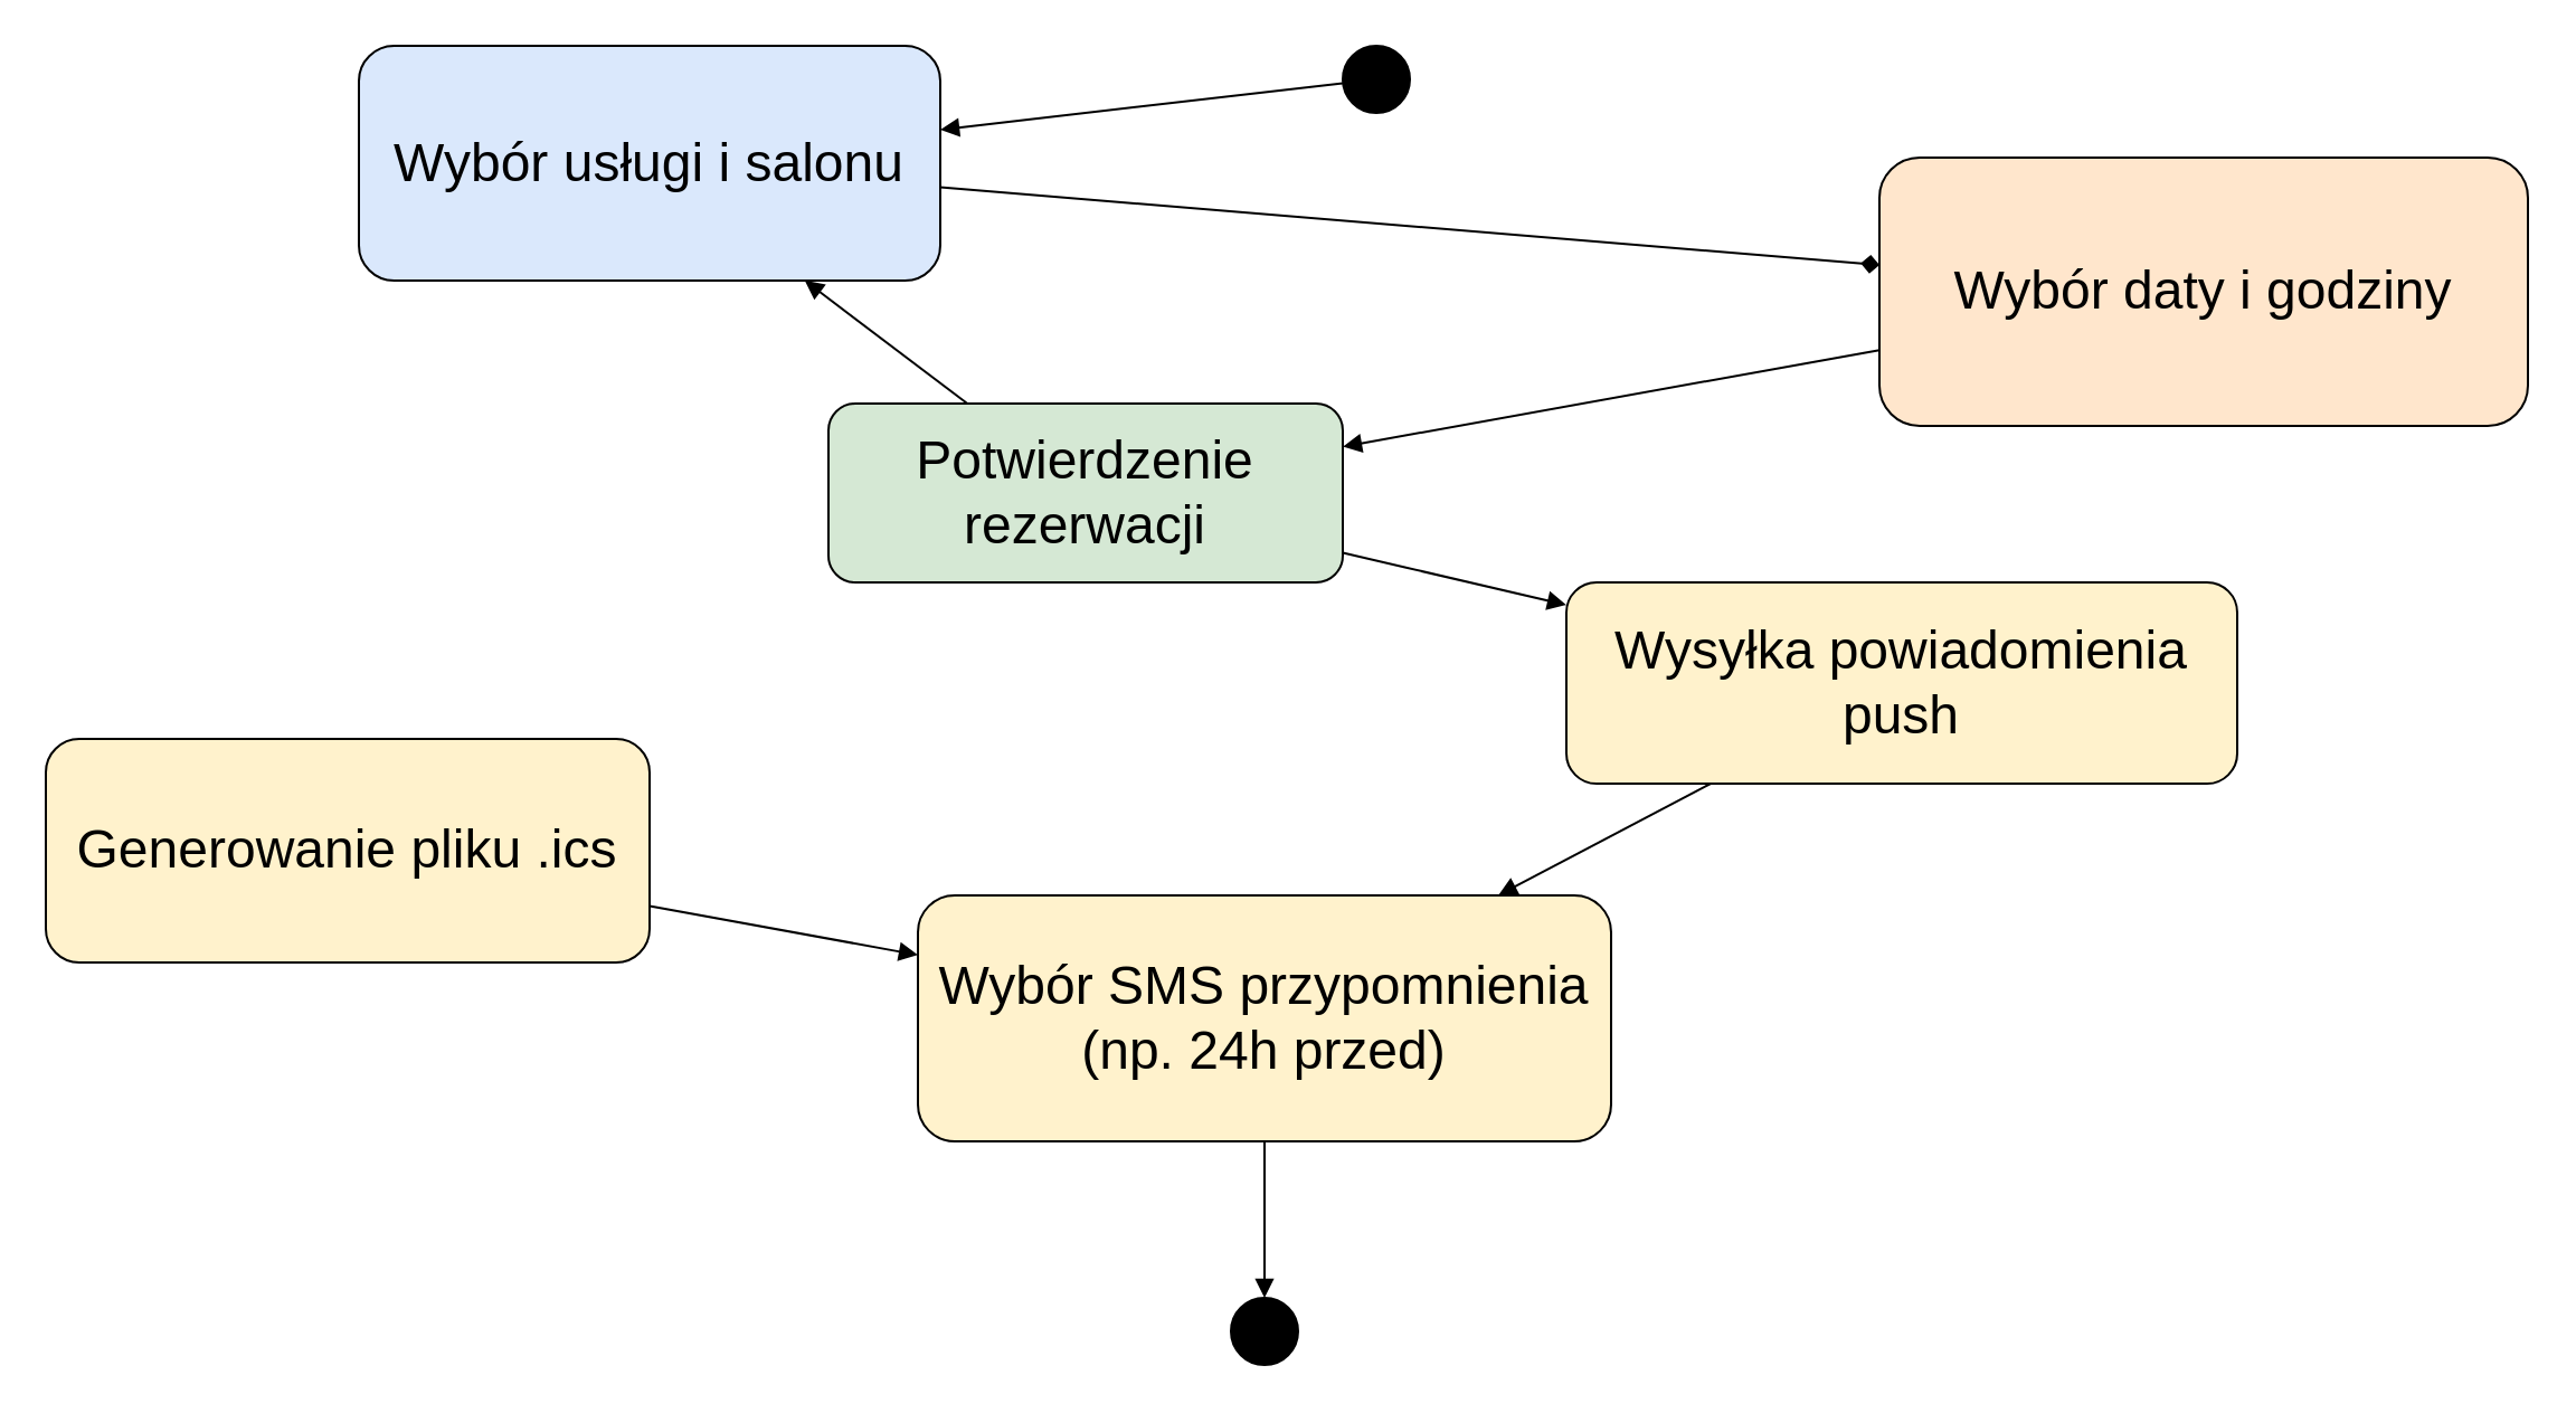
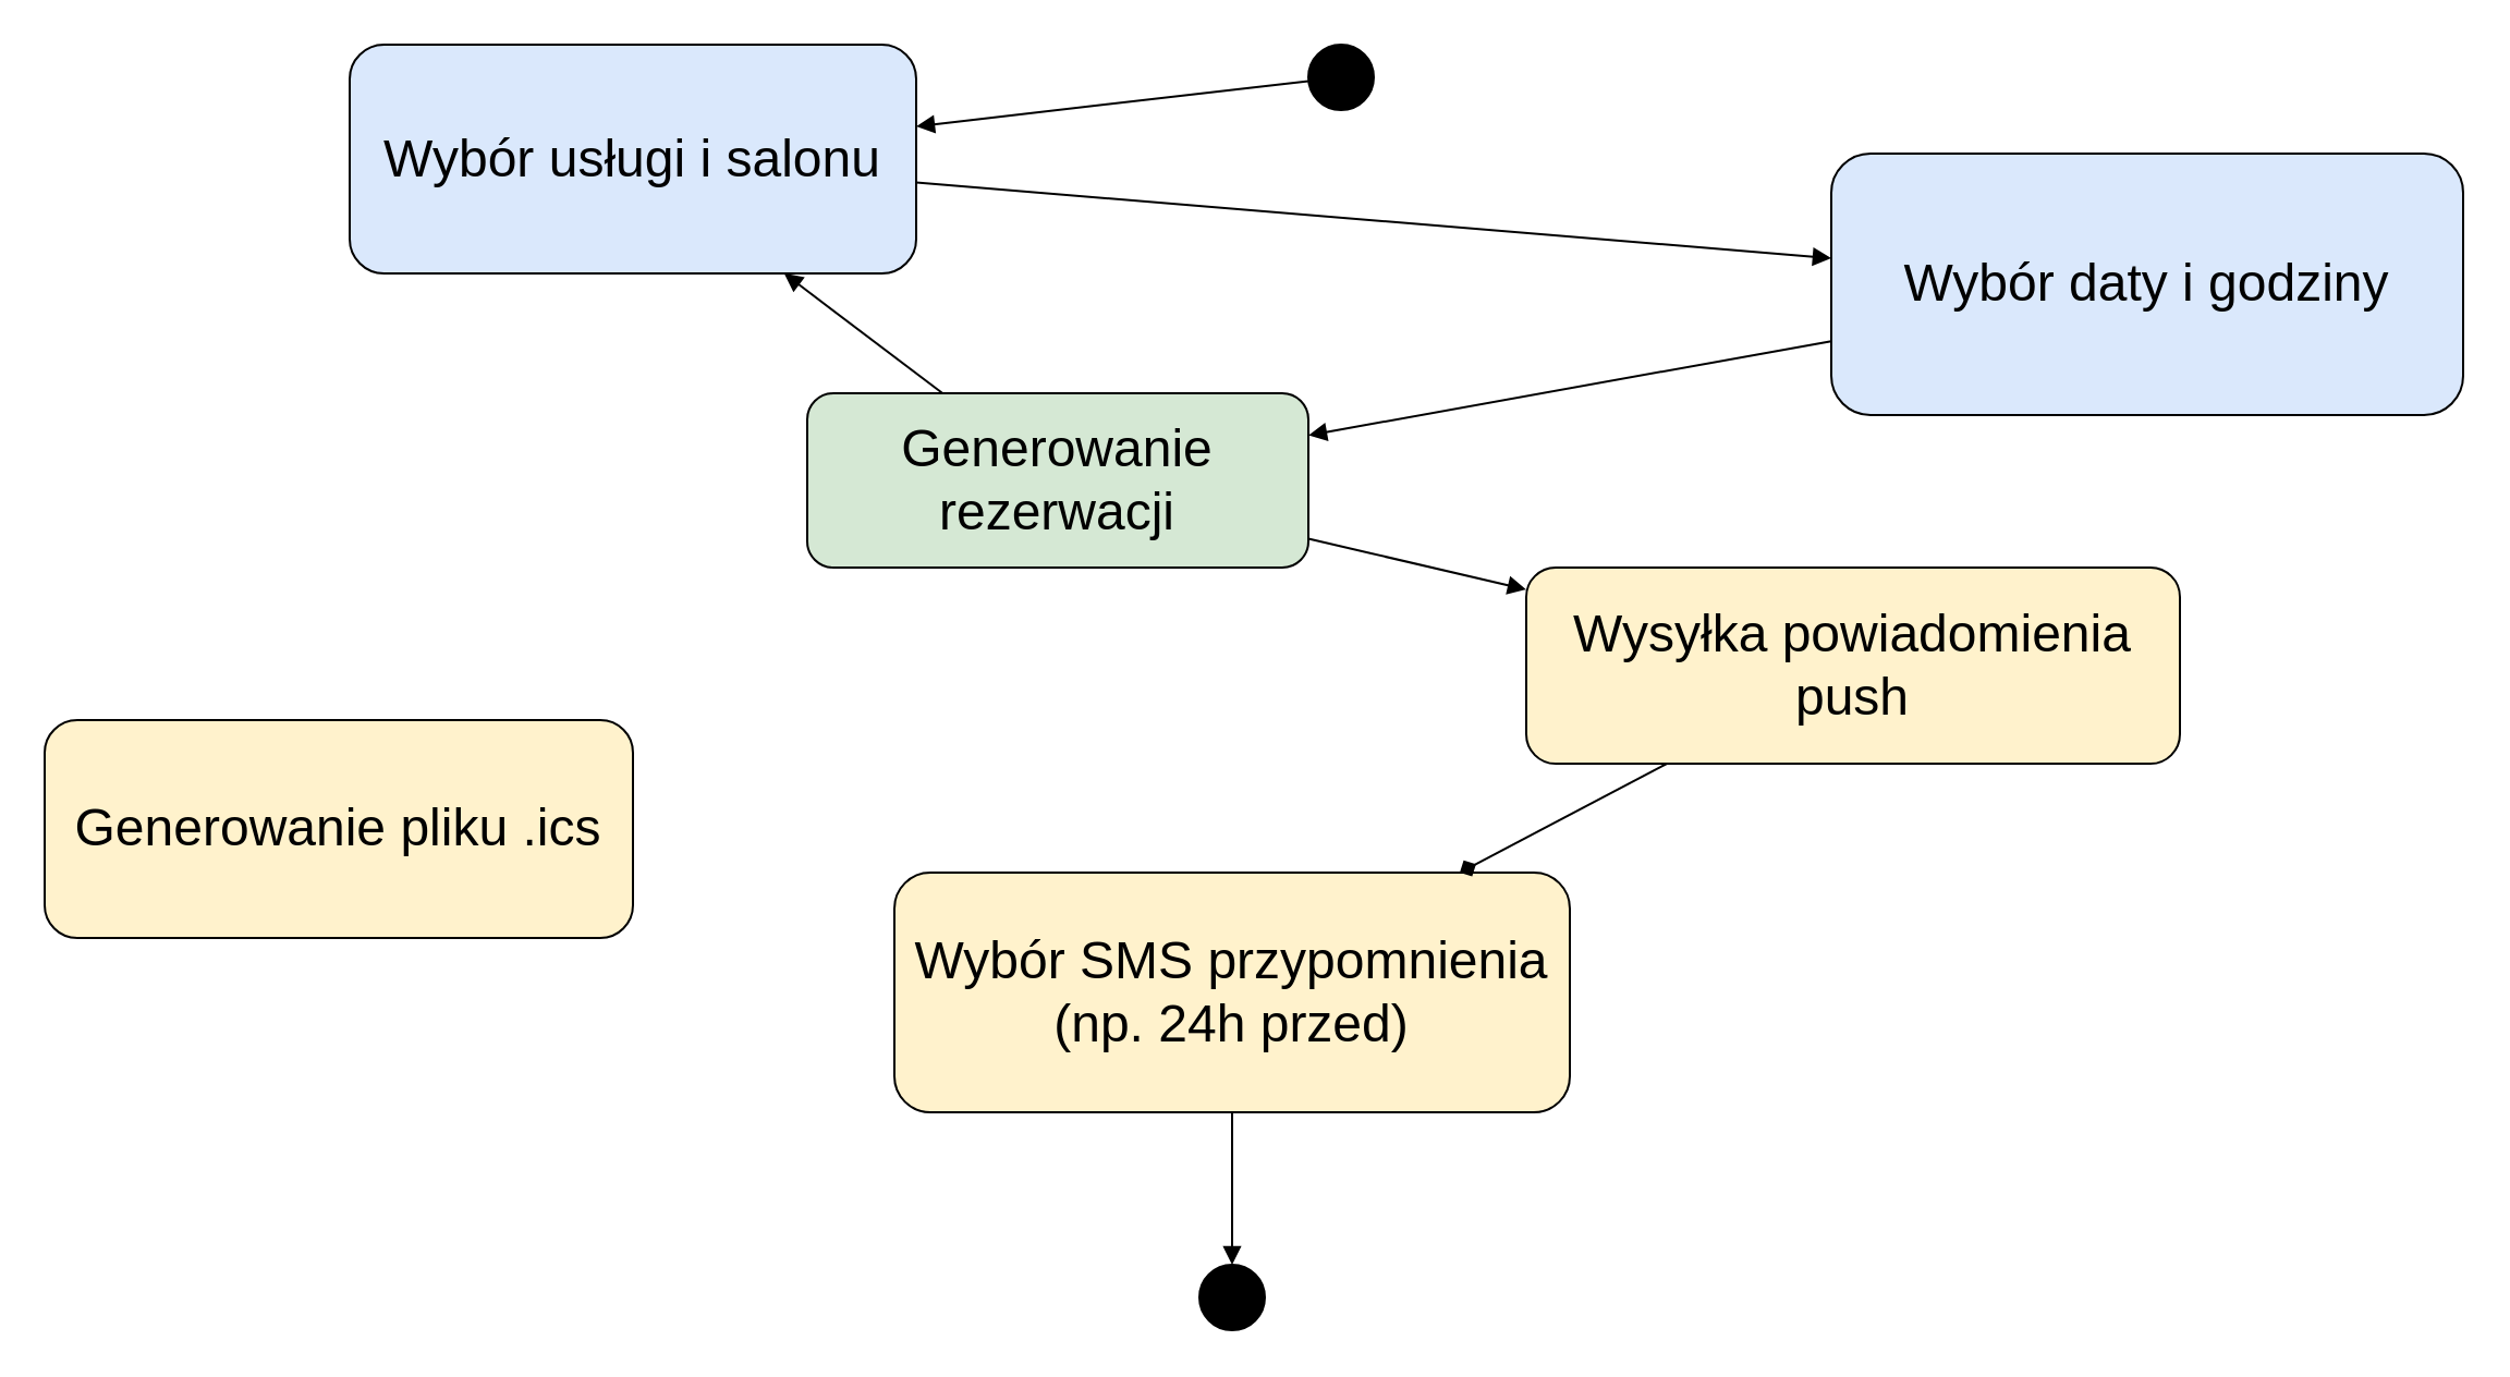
  <mxCell id="0" />
  <mxCell id="1" parent="0" />
  <mxCell id="2" style="shape=ellipse;whiteSpace=wrap;html=1;fillColor=#000000;fontSize=24;" vertex="1" parent="1"><mxGeometry x="600" y="20" width="30" height="30" as="geometry" /></mxCell>
  <mxCell id="3" value="Wybór usługi i salonu" style="rounded=1;whiteSpace=wrap;html=1;fillColor=#dae8fc;fontSize=24;" vertex="1" parent="1"><mxGeometry x="160" y="20" width="260" height="105" as="geometry" /></mxCell>
- <mxCell id="4" value="Wybór daty i godziny" style="rounded=1;whiteSpace=wrap;html=1;fillColor=#ffe6cc;fontSize=24;" vertex="1" parent="1"><mxGeometry x="840" y="70" width="290" height="120" as="geometry" /></mxCell>
- <mxCell id="5" value="Potwierdzenie rezerwacji" style="rounded=1;whiteSpace=wrap;html=1;fillColor=#d5e8d4;fontSize=24;" vertex="1" parent="1"><mxGeometry x="370" y="180" width="230" height="80" as="geometry" /></mxCell>
+ <mxCell id="4" value="Wybór daty i godziny" style="rounded=1;whiteSpace=wrap;html=1;fillColor=#dae8fc;fontSize=24;" vertex="1" parent="1"><mxGeometry x="840" y="70" width="290" height="120" as="geometry" /></mxCell>
+ <mxCell id="5" value="Generowanie rezerwacji" style="rounded=1;whiteSpace=wrap;html=1;fillColor=#d5e8d4;fontSize=24;" vertex="1" parent="1"><mxGeometry x="370" y="180" width="230" height="80" as="geometry" /></mxCell>
  <mxCell id="6" value="Generowanie pliku .ics" style="rounded=1;whiteSpace=wrap;html=1;fillColor=#fff2cc;fontSize=24;" vertex="1" parent="1"><mxGeometry x="20" y="330" width="270" height="100" as="geometry" /></mxCell>
  <mxCell id="7" value="Wysyłka powiadomienia push" style="rounded=1;whiteSpace=wrap;html=1;fillColor=#fff2cc;fontSize=24;" vertex="1" parent="1"><mxGeometry x="700" y="260" width="300" height="90" as="geometry" /></mxCell>
  <mxCell id="8" value="Wybór SMS przypomnienia (np. 24h przed)" style="rounded=1;whiteSpace=wrap;html=1;fillColor=#fff2cc;fontSize=24;" vertex="1" parent="1"><mxGeometry x="410" y="400" width="310" height="110" as="geometry" /></mxCell>
  <mxCell id="9" style="shape=ellipse;whiteSpace=wrap;html=1;fillColor=#000000;fontSize=24;" vertex="1" parent="1"><mxGeometry x="550" y="580" width="30" height="30" as="geometry" /></mxCell>
  <mxCell id="10" style="endArrow=block;fontSize=24;" edge="1" parent="1" source="2" target="3"><mxGeometry relative="1" as="geometry" /></mxCell>
- <mxCell id="11" style="endArrow=diamond;fontSize=24;" edge="1" parent="1" source="3" target="4"><mxGeometry relative="1" as="geometry" /></mxCell>
+ <mxCell id="11" style="endArrow=block;fontSize=24;" edge="1" parent="1" source="3" target="4"><mxGeometry relative="1" as="geometry" /></mxCell>
  <mxCell id="12" style="endArrow=block;fontSize=24;" edge="1" parent="1" source="4" target="5"><mxGeometry relative="1" as="geometry" /></mxCell>
  <mxCell id="13" style="endArrow=block;fontSize=24;" edge="1" parent="1" source="5" target="3"><mxGeometry relative="1" as="geometry" /></mxCell>
  <mxCell id="14" style="endArrow=block;fontSize=24;" edge="1" parent="1" source="5" target="7"><mxGeometry relative="1" as="geometry" /></mxCell>
- <mxCell id="15" style="endArrow=block;fontSize=24;" edge="1" parent="1" source="6" target="8"><mxGeometry relative="1" as="geometry" /></mxCell>
- <mxCell id="16" style="endArrow=block;fontSize=24;" edge="1" parent="1" source="7" target="8"><mxGeometry relative="1" as="geometry" /></mxCell>
+ <mxCell id="16" style="endArrow=diamond;fontSize=24;" edge="1" parent="1" source="7" target="8"><mxGeometry relative="1" as="geometry" /></mxCell>
  <mxCell id="17" style="endArrow=block;fontSize=24;" edge="1" parent="1" source="8" target="9"><mxGeometry relative="1" as="geometry" /></mxCell>
